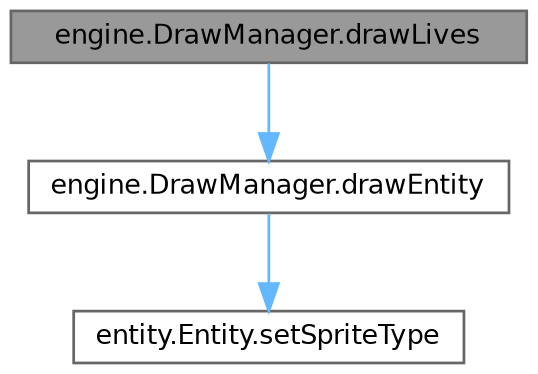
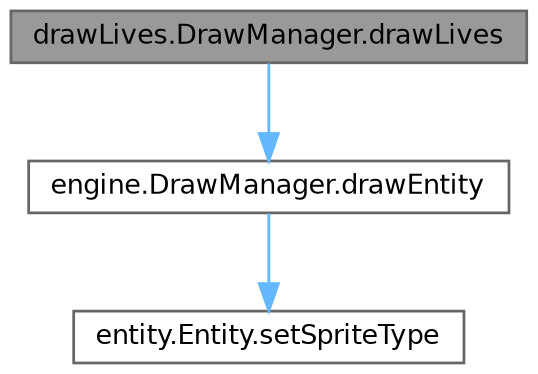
  digraph {
    rankdir=TB
    node [color=grey40 fillcolor=white fontname=Helvetica fontsize=10 shape=box style=filled]
    edge [color=steelblue1 fontname=Helvetica fontsize=10 labelfontname=Helvetica labelfontsize=10 style=solid]
-   n1 [color=gray40 fillcolor=grey60 fontcolor=black height=0.2 label="engine.DrawManager.drawLives" width=0.4]
+   n1 [color=gray40 fillcolor=grey60 fontcolor=black height=0.2 label="drawLives.DrawManager.drawLives" width=0.4]
    n2 [height=0.2 label="engine.DrawManager.drawEntity" width=0.4]
    n3 [height=0.2 label="entity.Entity.setSpriteType" width=0.4]
    n1 -> n2
    n2 -> n3
  }
